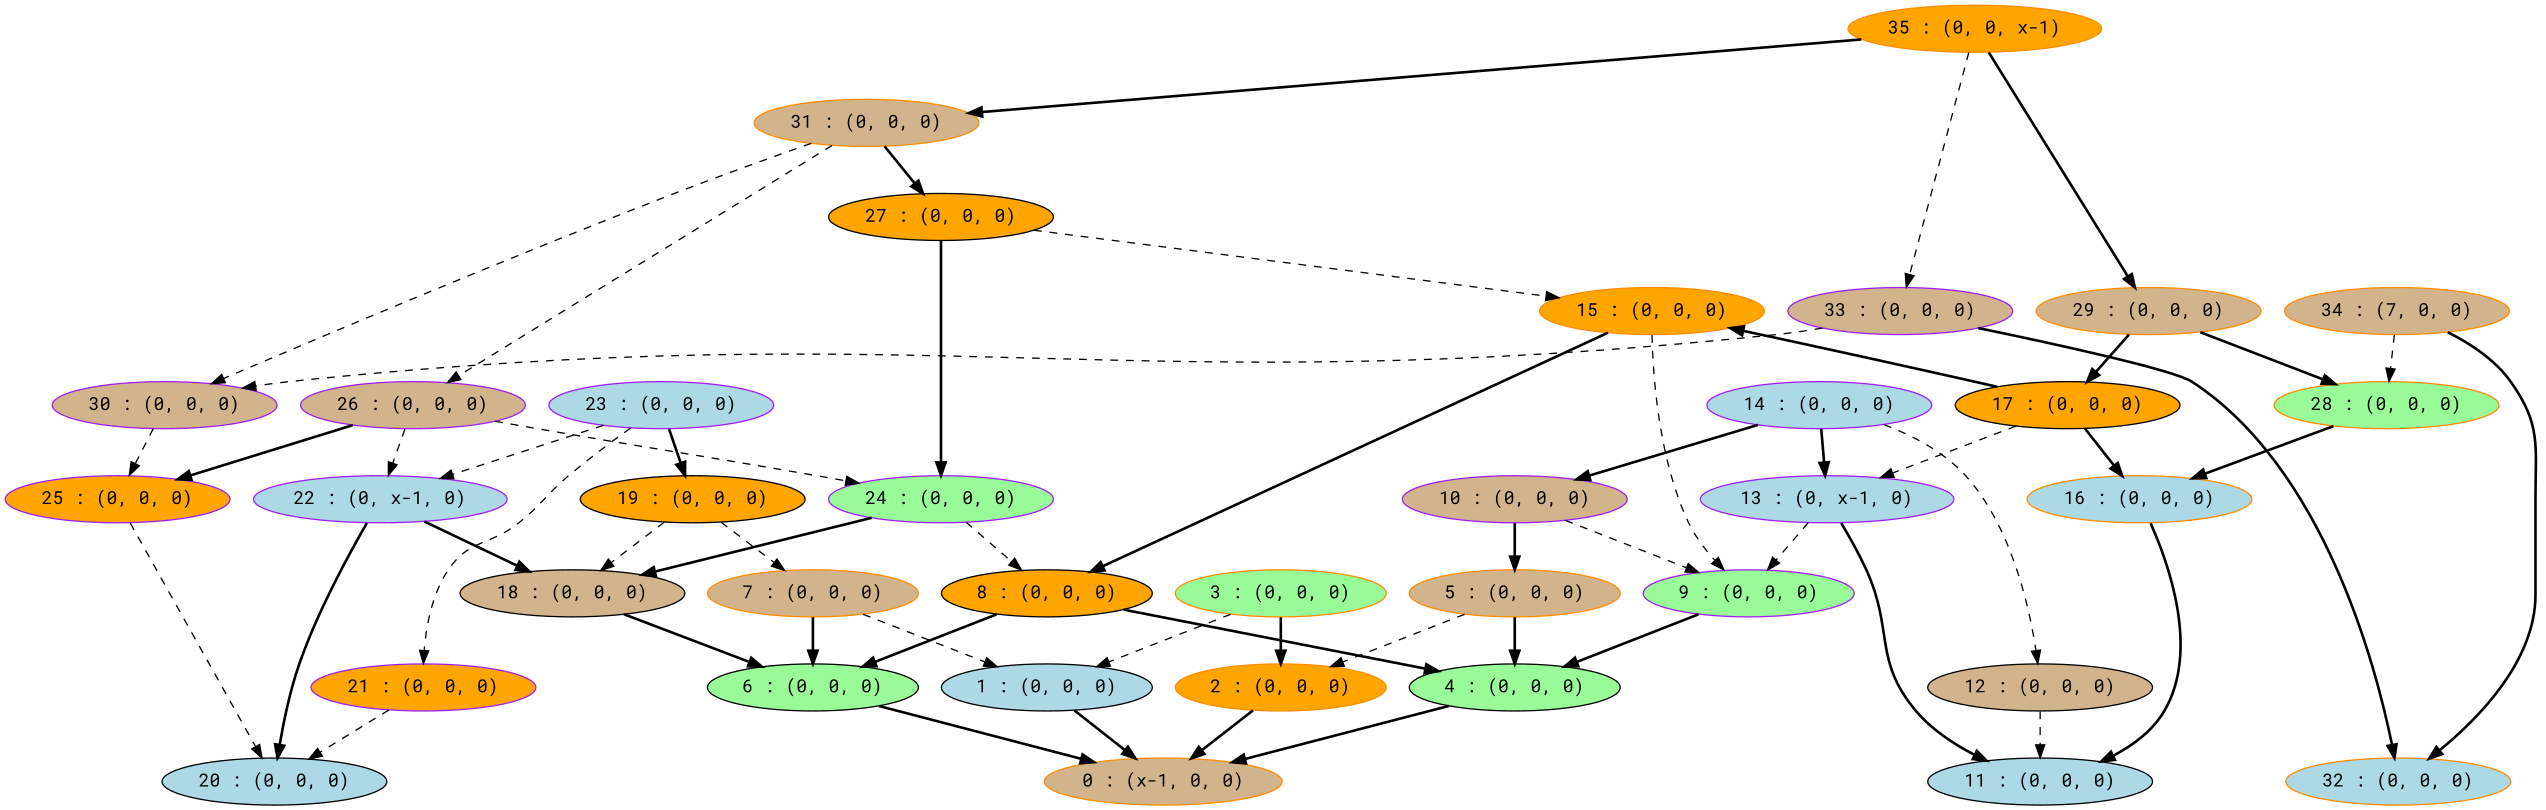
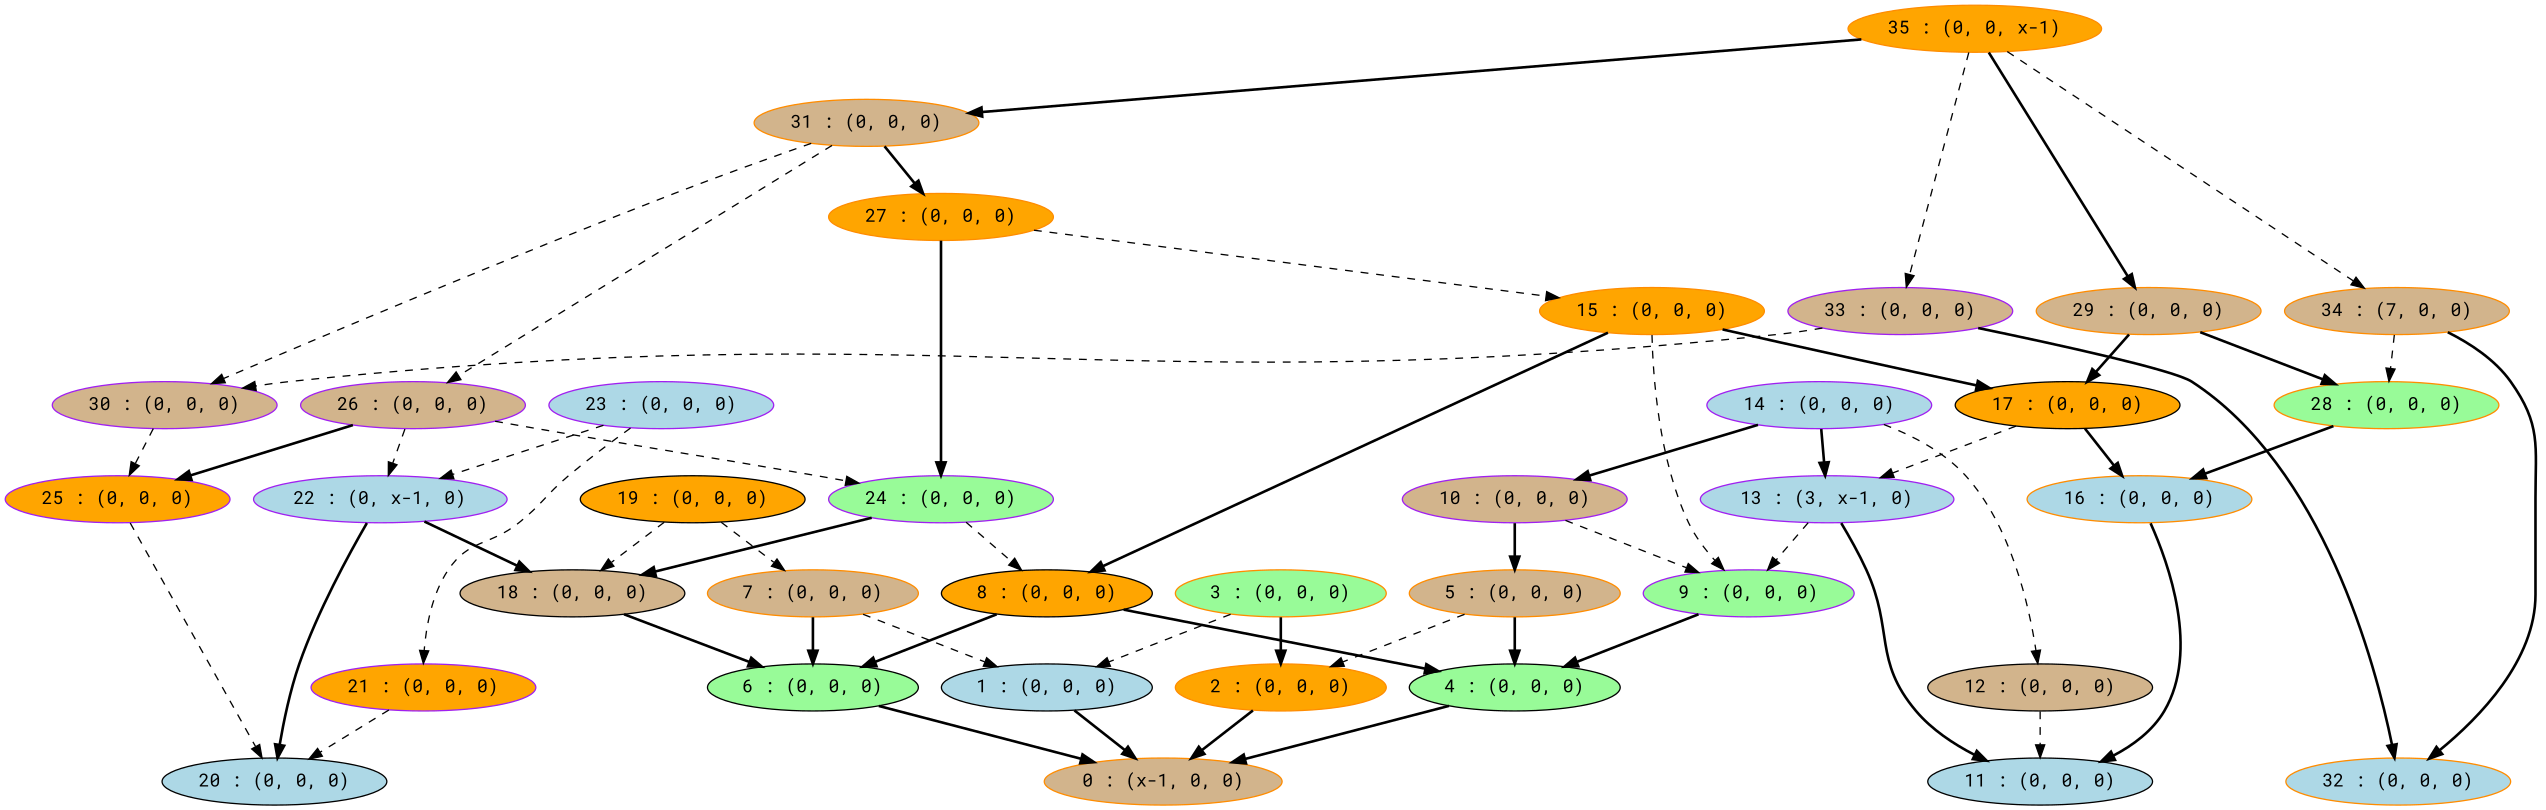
  digraph {
    fontname="Roboto Mono"
    node [color=darkorange fillcolor=tan fontname="Roboto Mono" margin="0.11, 0.055" shape=ellipse style=filled]
    edge [fontname="Roboto Mono" style=bold]
    n1 [label="0 : (x-1, 0, 0)"]
    n2 [color=black fillcolor=lightblue label="11 : (0, 0, 0)"]
    n3 [color=black fillcolor=lightblue label="20 : (0, 0, 0)"]
    n4 [fillcolor=lightblue label="32 : (0, 0, 0)"]
    n5 [color=black fillcolor=lightblue label="1 : (0, 0, 0)"]
    n6 [fillcolor=orange label="2 : (0, 0, 0)"]
    n7 [fillcolor=palegreen label="3 : (0, 0, 0)"]
    n8 [color=black fillcolor=palegreen label="4 : (0, 0, 0)"]
    n9 [label="5 : (0, 0, 0)"]
    n10 [color=black fillcolor=palegreen label="6 : (0, 0, 0)"]
    n11 [label="7 : (0, 0, 0)"]
    n12 [color=black fillcolor=orange label="8 : (0, 0, 0)"]
    n13 [color=purple fillcolor=palegreen label="9 : (0, 0, 0)"]
    n14 [color=purple label="10 : (0, 0, 0)"]
    n15 [color=black label="12 : (0, 0, 0)"]
-   n16 [color=purple fillcolor=lightblue label="13 : (0, x-1, 0)"]
+   n16 [color=purple fillcolor=lightblue label="13 : (3, x-1, 0)"]
    n17 [color=purple fillcolor=lightblue label="14 : (0, 0, 0)"]
    n18 [fillcolor=orange label="15 : (0, 0, 0)"]
    n19 [fillcolor=lightblue label="16 : (0, 0, 0)"]
    n20 [color=black fillcolor=orange label="17 : (0, 0, 0)"]
    n21 [color=black label="18 : (0, 0, 0)"]
    n22 [color=black fillcolor=orange label="19 : (0, 0, 0)"]
    n23 [color=purple fillcolor=orange label="21 : (0, 0, 0)"]
    n24 [color=purple fillcolor=lightblue label="22 : (0, x-1, 0)"]
    n25 [color=purple fillcolor=lightblue label="23 : (0, 0, 0)"]
    n26 [color=purple fillcolor=palegreen label="24 : (0, 0, 0)"]
    n27 [color=purple fillcolor=orange label="25 : (0, 0, 0)"]
    n28 [color=purple label="26 : (0, 0, 0)"]
-   n29 [color=black fillcolor=orange label="27 : (0, 0, 0)"]
+   n29 [fillcolor=orange label="27 : (0, 0, 0)"]
    n30 [fillcolor=palegreen label="28 : (0, 0, 0)"]
    n31 [label="29 : (0, 0, 0)"]
    n32 [color=purple label="30 : (0, 0, 0)"]
    n33 [label="31 : (0, 0, 0)"]
    n34 [color=purple label="33 : (0, 0, 0)"]
    n35 [label="34 : (7, 0, 0)"]
    n36 [fillcolor=orange label="35 : (0, 0, x-1)"]
    subgraph sub_1 {
      rank=same
      n1
      n2
      n3
      n4
    }
    n5 -> n1
    n6 -> n1
    n7 -> n5 [style=dashed]
    n7 -> n6
    n8 -> n1
    n9 -> n6 [style=dashed]
    n9 -> n8
    n10 -> n1
    n11 -> n5 [style=dashed]
    n11 -> n10
    n12 -> n8
    n12 -> n10
    n13 -> n8
    n14 -> n9
    n14 -> n13 [style=dashed]
    n15 -> n2 [style=dashed]
    n16 -> n2
    n16 -> n13 [style=dashed]
    n17 -> n14
    n17 -> n15 [style=dashed]
    n17 -> n16
    n18 -> n12
    n18 -> n13 [style=dashed]
    n19 -> n2
    n20 -> n16 [style=dashed]
-   n20 -> n18
+   n18 -> n20
    n20 -> n19
    n21 -> n10
    n22 -> n11 [style=dashed]
    n22 -> n21 [style=dashed]
    n23 -> n3 [style=dashed]
    n24 -> n3
    n24 -> n21
-   n25 -> n22
    n25 -> n23 [style=dashed]
    n25 -> n24 [style=dashed]
    n26 -> n12 [style=dashed]
    n26 -> n21
    n27 -> n3 [style=dashed]
    n28 -> n24 [style=dashed]
    n28 -> n26 [style=dashed]
    n28 -> n27
    n29 -> n18 [style=dashed]
    n29 -> n26
    n30 -> n19
    n31 -> n20
    n31 -> n30
    n32 -> n27 [style=dashed]
    n33 -> n28 [style=dashed]
    n33 -> n29
    n33 -> n32 [style=dashed]
    n34 -> n4
    n34 -> n32 [style=dashed]
    n35 -> n4
    n35 -> n30 [style=dashed]
    n36 -> n31
    n36 -> n33
    n36 -> n34 [style=dashed]
+   n36 -> n35 [style=dashed]
  }
